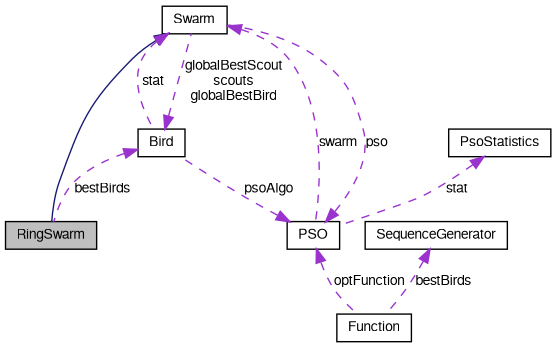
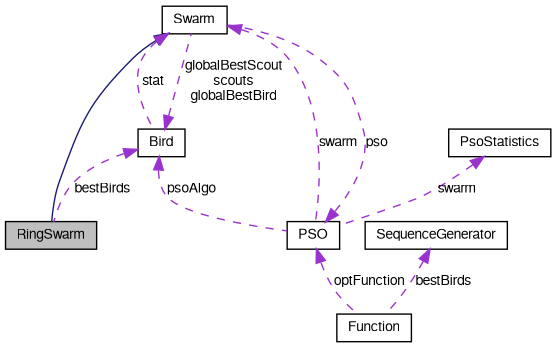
  digraph {
    node [color=black fontname=FreeSans fontsize=10 shape=record]
    edge [color=darkorchid3 dir=back fontname=FreeSans fontsize=10 labelfontname=FreeSans labelfontsize=10 style=dashed]
    n1 [fillcolor=grey75 fontcolor=black height=0.2 label=RingSwarm style=filled width=0.4]
    n2 [height=0.2 label=Swarm width=0.4]
    n3 [height=0.2 label=Bird width=0.4]
    n4 [height=0.2 label=PSO width=0.4]
    n5 [height=0.2 label=Function width=0.4]
    n6 [height=0.2 label=PsoStatistics width=0.4]
    n7 [height=0.2 label=SequenceGenerator width=0.4]
    n2 -> n1 [color=midnightblue style=solid]
    n2 -> n3 [label=stat]
    n2 -> n4 [label=swarm]
    n3 -> n1 [label=bestBirds]
    n3 -> n2 [label="globalBestScout\nscouts\nglobalBestBird"]
    n4 -> n2 [label=pso]
-   n4 -> n3 [label=psoAlgo]
+   n3 -> n4 [label=psoAlgo]
    n4 -> n5 [label=optFunction]
-   n6 -> n4 [label=stat]
+   n6 -> n4 [label=swarm]
    n7 -> n5 [label=bestBirds]
  }
